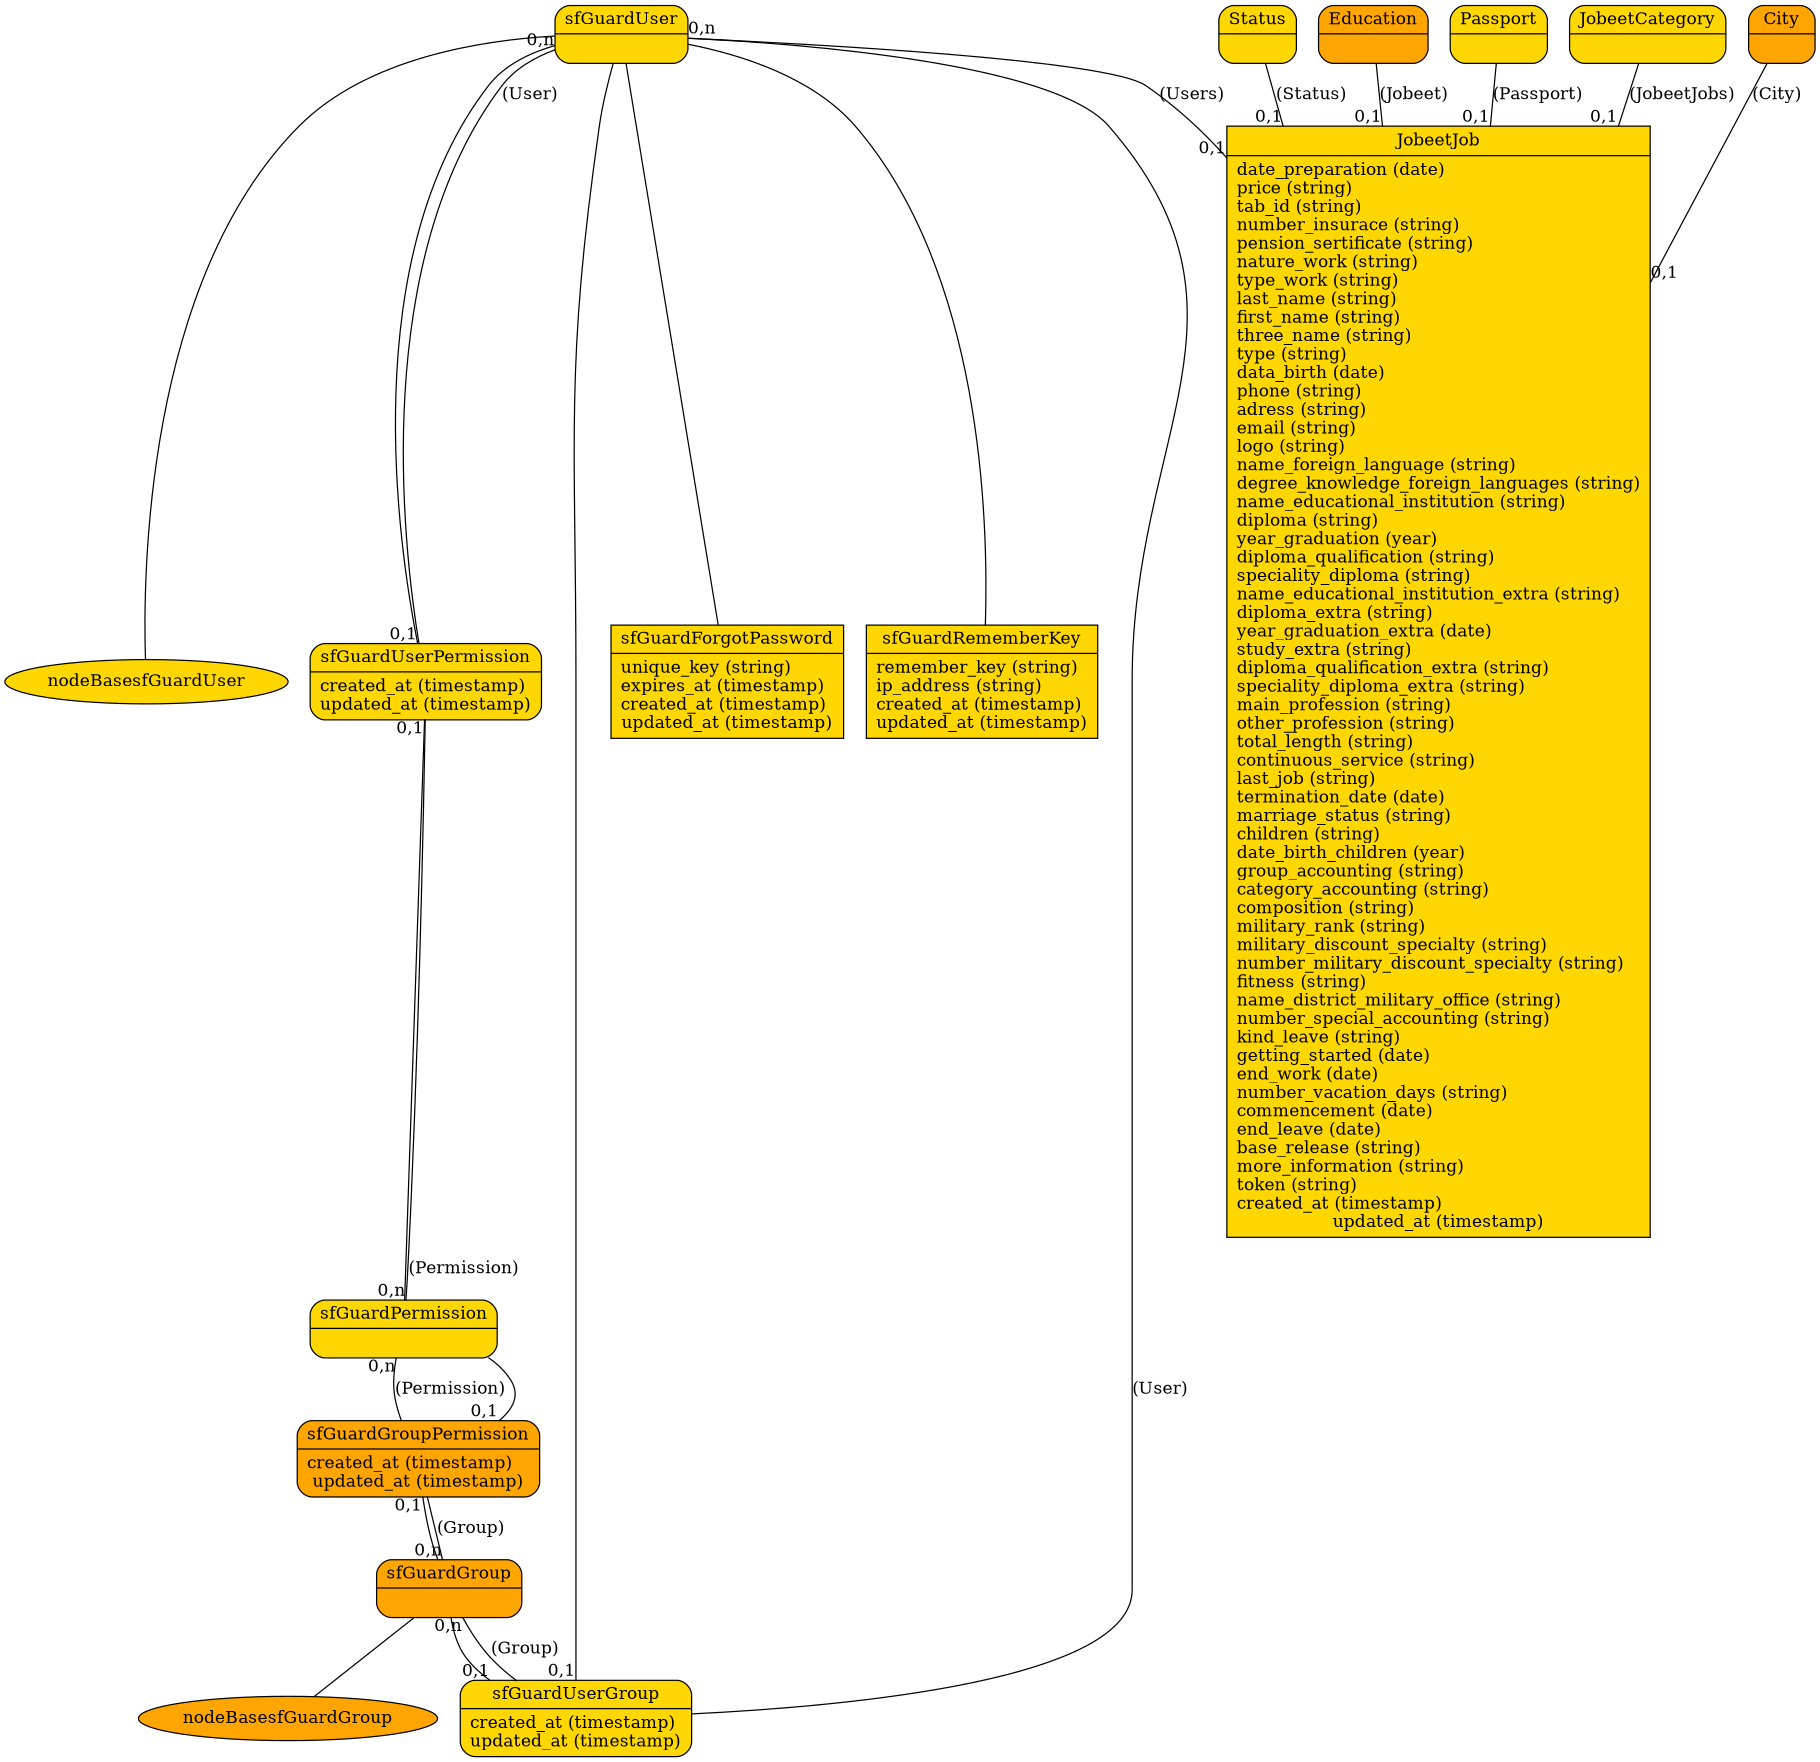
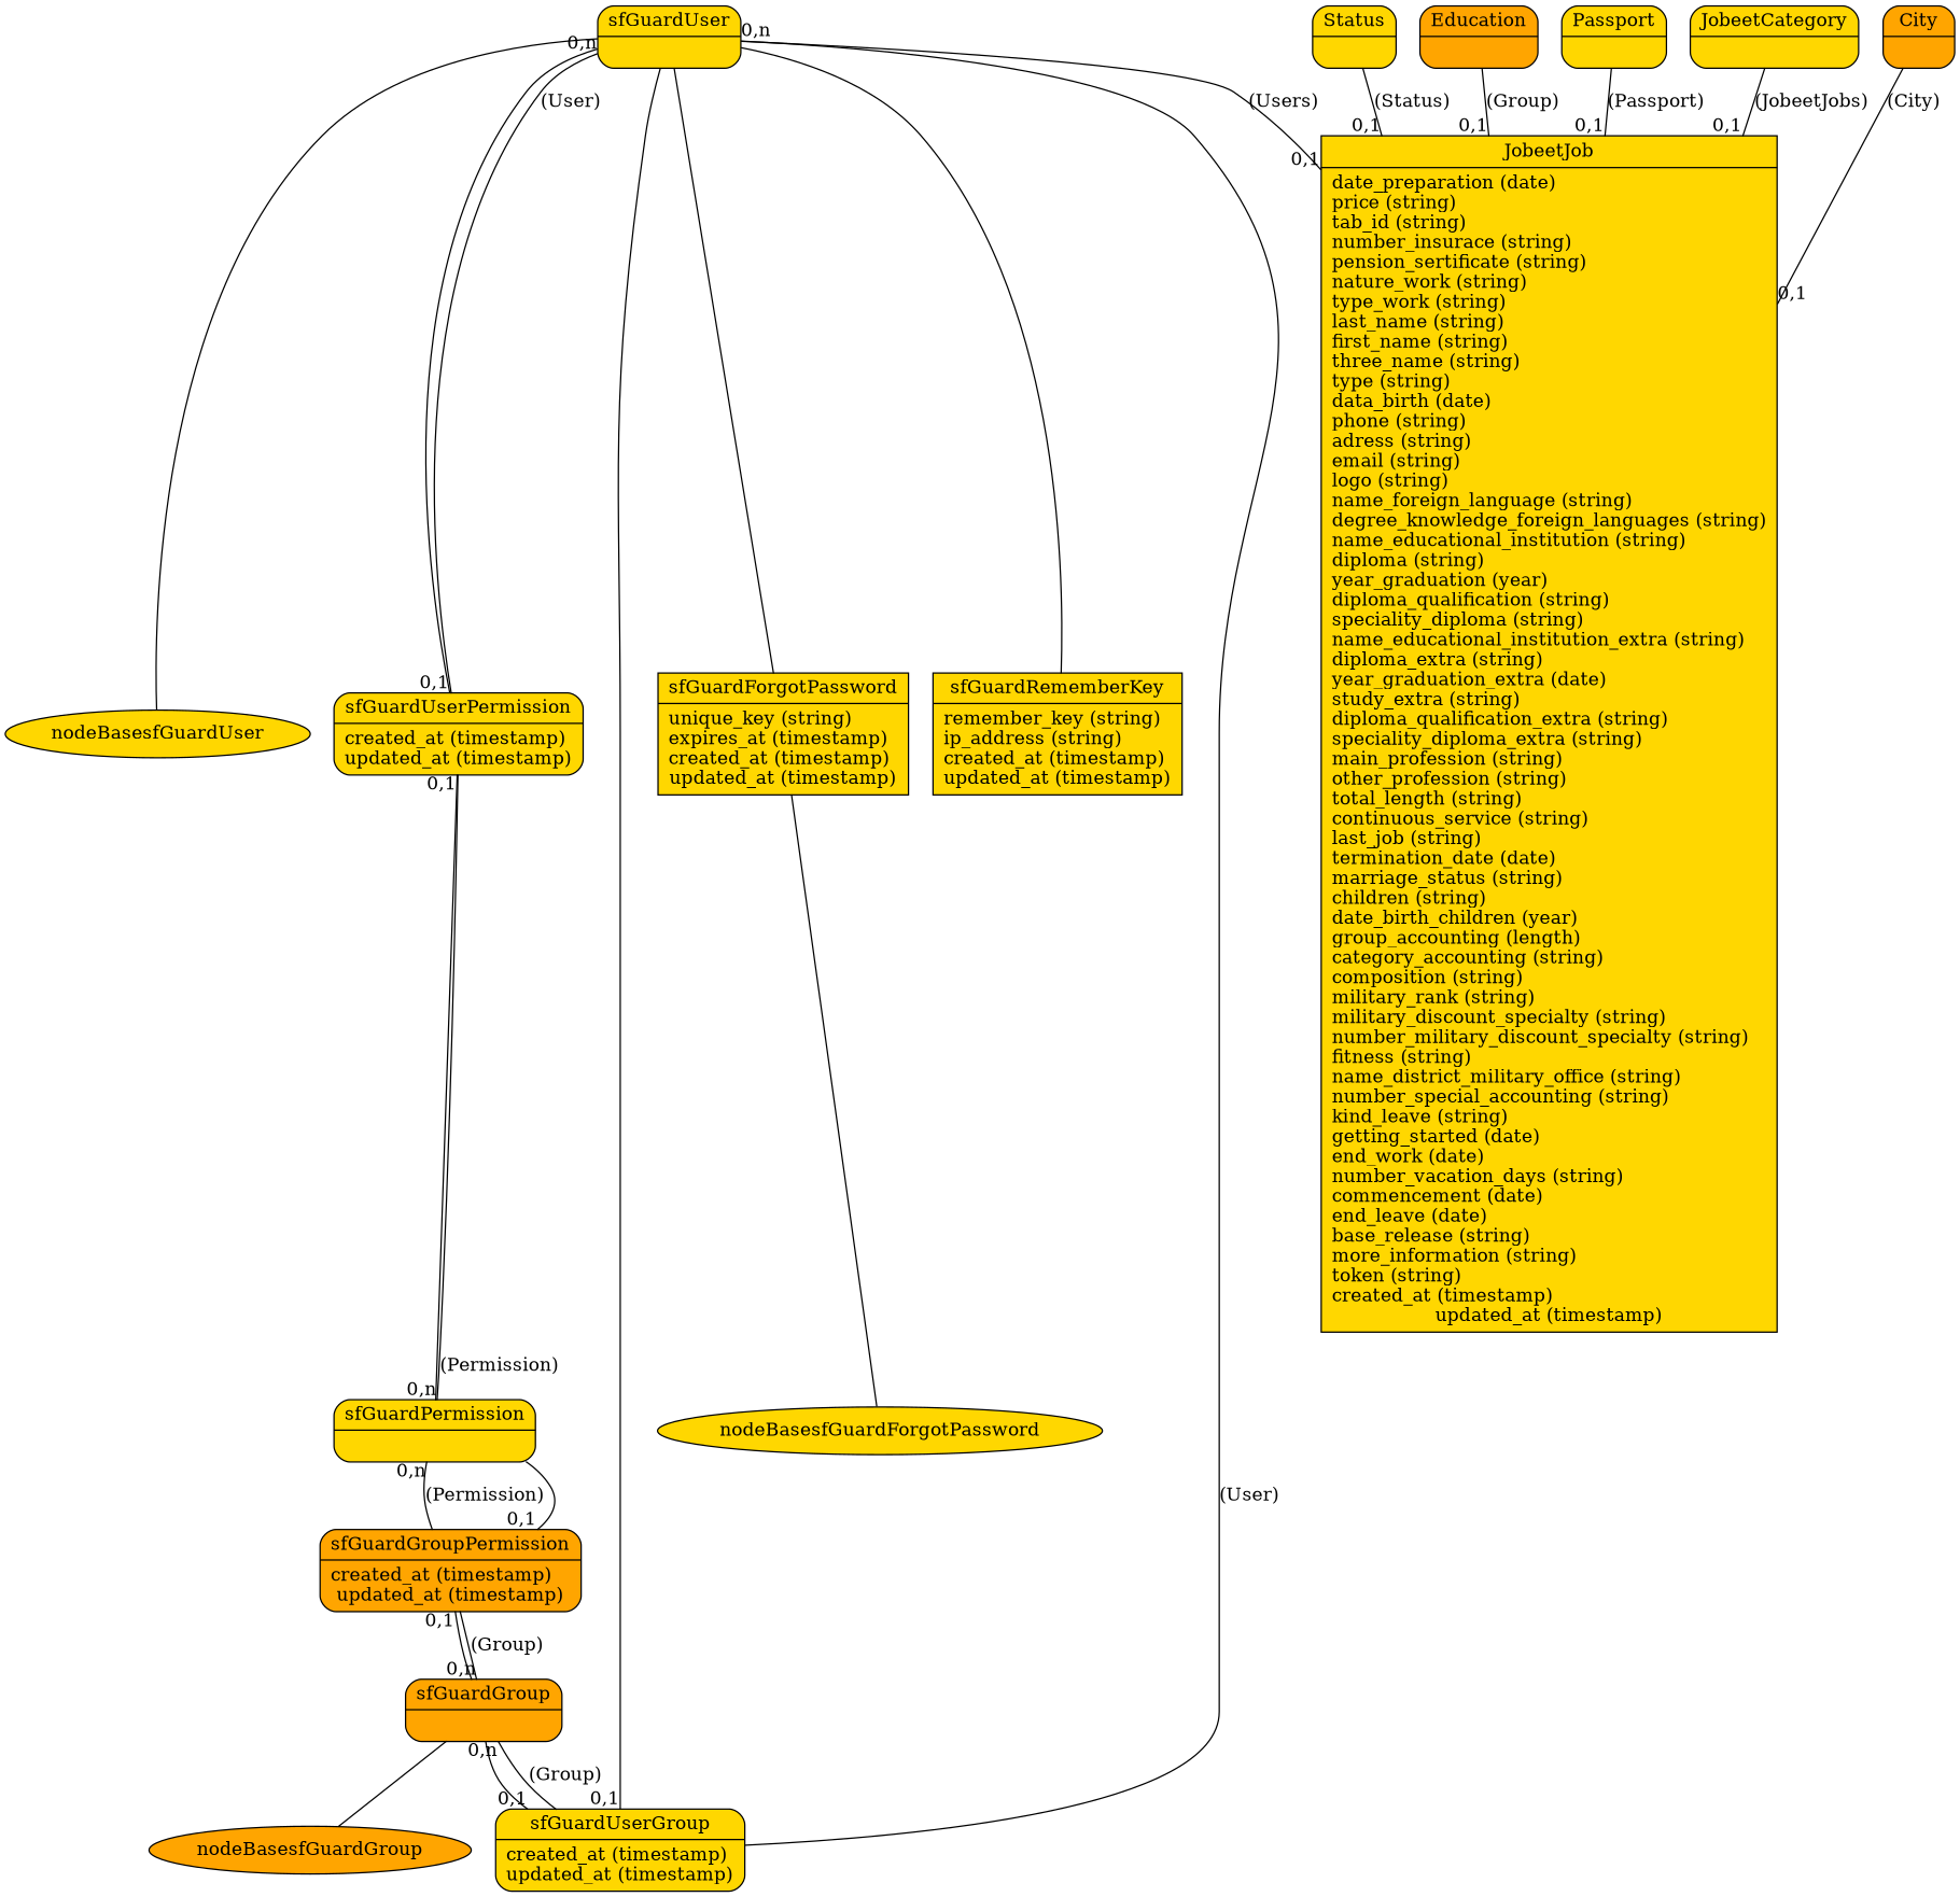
  graph {
    splines=true
    node [fillcolor=gold shape=Mrecord style=filled]
    edge [labeldistance=3 headlabel="0,1"]
    n1 [label="{<table>sfGuardForgotPassword|<cols>unique_key (string)\lexpires_at (timestamp)\lcreated_at (timestamp)\lupdated_at (timestamp)}" shape=record]
+   nodeBasesfGuardForgotPassword [shape=""]
    n3 [label="{<table>sfGuardPermission|<cols>}"]
    n4 [fillcolor=orange label="{<table>sfGuardGroupPermission|<cols>created_at (timestamp)\lupdated_at (timestamp)}"]
    n5 [label="{<table>sfGuardUserPermission|<cols>created_at (timestamp)\lupdated_at (timestamp)}"]
    n6 [fillcolor=orange label="{<table>sfGuardGroup|<cols>}"]
    n7 [label="{<table>sfGuardUser|<cols>}"]
    n8 [label="{<table>sfGuardRememberKey|<cols>remember_key (string)\lip_address (string)\lcreated_at (timestamp)\lupdated_at (timestamp)}" shape=record]
    n9 [label="{<table>sfGuardUserGroup|<cols>created_at (timestamp)\lupdated_at (timestamp)}"]
-   n10 [label="{<table>JobeetJob|<cols>date_preparation (date)\lprice (string)\ltab_id (string)\lnumber_insurace (string)\lpension_sertificate (string)\lnature_work (string)\ltype_work (string)\llast_name (string)\lfirst_name (string)\lthree_name (string)\ltype (string)\ldata_birth (date)\lphone (string)\ladress (string)\lemail (string)\llogo (string)\lname_foreign_language (string)\ldegree_knowledge_foreign_languages (string)\lname_educational_institution (string)\ldiploma (string)\lyear_graduation (year)\ldiploma_qualification (string)\lspeciality_diploma (string)\lname_educational_institution_extra (string)\ldiploma_extra (string)\lyear_graduation_extra (date)\lstudy_extra (string)\ldiploma_qualification_extra (string)\lspeciality_diploma_extra (string)\lmain_profession (string)\lother_profession (string)\ltotal_length (string)\lcontinuous_service (string)\llast_job (string)\ltermination_date (date)\lmarriage_status (string)\lchildren (string)\ldate_birth_children (year)\lgroup_accounting (string)\lcategory_accounting (string)\lcomposition (string)\lmilitary_rank (string)\lmilitary_discount_specialty (string)\lnumber_military_discount_specialty (string)\lfitness (string)\lname_district_military_office (string)\lnumber_special_accounting (string)\lkind_leave (string)\lgetting_started (date)\lend_work (date)\lnumber_vacation_days (string)\lcommencement (date)\lend_leave (date)\lbase_release (string)\lmore_information (string)\ltoken (string)\lcreated_at (timestamp)\lupdated_at (timestamp)}" shape=record]
+   n10 [label="{<table>JobeetJob|<cols>date_preparation (date)\lprice (string)\ltab_id (string)\lnumber_insurace (string)\lpension_sertificate (string)\lnature_work (string)\ltype_work (string)\llast_name (string)\lfirst_name (string)\lthree_name (string)\ltype (string)\ldata_birth (date)\lphone (string)\ladress (string)\lemail (string)\llogo (string)\lname_foreign_language (string)\ldegree_knowledge_foreign_languages (string)\lname_educational_institution (string)\ldiploma (string)\lyear_graduation (year)\ldiploma_qualification (string)\lspeciality_diploma (string)\lname_educational_institution_extra (string)\ldiploma_extra (string)\lyear_graduation_extra (date)\lstudy_extra (string)\ldiploma_qualification_extra (string)\lspeciality_diploma_extra (string)\lmain_profession (string)\lother_profession (string)\ltotal_length (string)\lcontinuous_service (string)\llast_job (string)\ltermination_date (date)\lmarriage_status (string)\lchildren (string)\ldate_birth_children (year)\lgroup_accounting (length)\lcategory_accounting (string)\lcomposition (string)\lmilitary_rank (string)\lmilitary_discount_specialty (string)\lnumber_military_discount_specialty (string)\lfitness (string)\lname_district_military_office (string)\lnumber_special_accounting (string)\lkind_leave (string)\lgetting_started (date)\lend_work (date)\lnumber_vacation_days (string)\lcommencement (date)\lend_leave (date)\lbase_release (string)\lmore_information (string)\ltoken (string)\lcreated_at (timestamp)\lupdated_at (timestamp)}" shape=record]
    nodeBasesfGuardUser [shape=""]
    nodeBasesfGuardGroup [fillcolor=orange shape=""]
    n13 [label="{<table>Status|<cols>}"]
    n14 [fillcolor=orange label="{<table>Education|<cols>}"]
    n15 [label="{<table>Passport|<cols>}"]
    n16 [label="{<table>JobeetCategory|<cols>}"]
    n17 [fillcolor=orange label="{<table>City|<cols>}"]
+   n1 -- nodeBasesfGuardForgotPassword [arrowhead=normal labeldistance=2 headlabel=""]
    n3 -- n4
    n3 -- n5
    n4 -- n3 [headlabel="0,n" label="(Permission)"]
    n4 -- n6 [headlabel="0,n" label="(Group)"]
    n5 -- n3 [headlabel="0,n" label="(Permission)"]
    n5 -- n7 [headlabel="0,n" label="(User)"]
    n6 -- n4
    n6 -- n9
    n6 -- nodeBasesfGuardGroup [arrowhead=normal labeldistance=2 headlabel=""]
    n7 -- n1 [arrowhead=normal labeldistance=2 headlabel=""]
    n7 -- n5
    n7 -- n8 [arrowhead=normal labeldistance=2 headlabel=""]
    n7 -- n9
    n7 -- n10 [label="(Users)"]
    n7 -- nodeBasesfGuardUser [arrowhead=normal labeldistance=2 headlabel=""]
    n9 -- n6 [headlabel="0,n" label="(Group)"]
    n9 -- n7 [headlabel="0,n" label="(User)"]
    n13 -- n10 [label="(Status)"]
-   n14 -- n10 [label="(Jobeet)"]
+   n14 -- n10 [label="(Group)"]
    n15 -- n10 [label="(Passport)"]
    n16 -- n10 [label="(JobeetJobs)"]
    n17 -- n10 [label="(City)"]
  }
